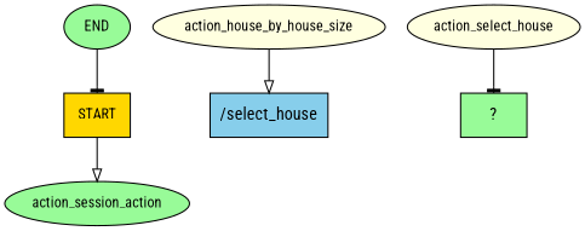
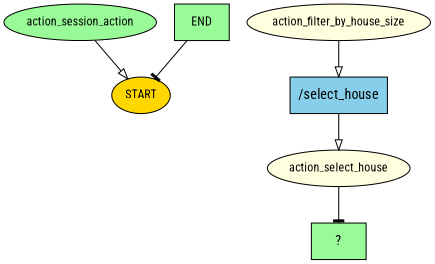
  digraph {
    fontname="Roboto Condensed"
    node [fillcolor=palegreen fontname="Roboto Condensed" fontsize=12 style=filled]
    edge [arrowhead=onormal fontname="Roboto Condensed"]
-   n1 [fillcolor=gold label=START shape=box]
+   n1 [fillcolor=gold label=START]
    n2 [label=action_session_action]
-   n3 [label=END]
-   n4 [fillcolor=lightyellow label=action_house_by_house_size]
+   n3 [label=END shape=box]
+   n4 [fillcolor=lightyellow label=action_filter_by_house_size]
    n5 [fillcolor=skyblue label="/select_house" shape=rect fontsize=""]
    n6 [fillcolor=lightyellow label=action_select_house]
    n7 [label="  ?  " shape=rect fontsize=""]
-   n1 -> n2
+   n2 -> n1
    n3 -> n1 [arrowhead=tee]
    n4 -> n5
+   n5 -> n6
    n6 -> n7 [arrowhead=tee]
  }
